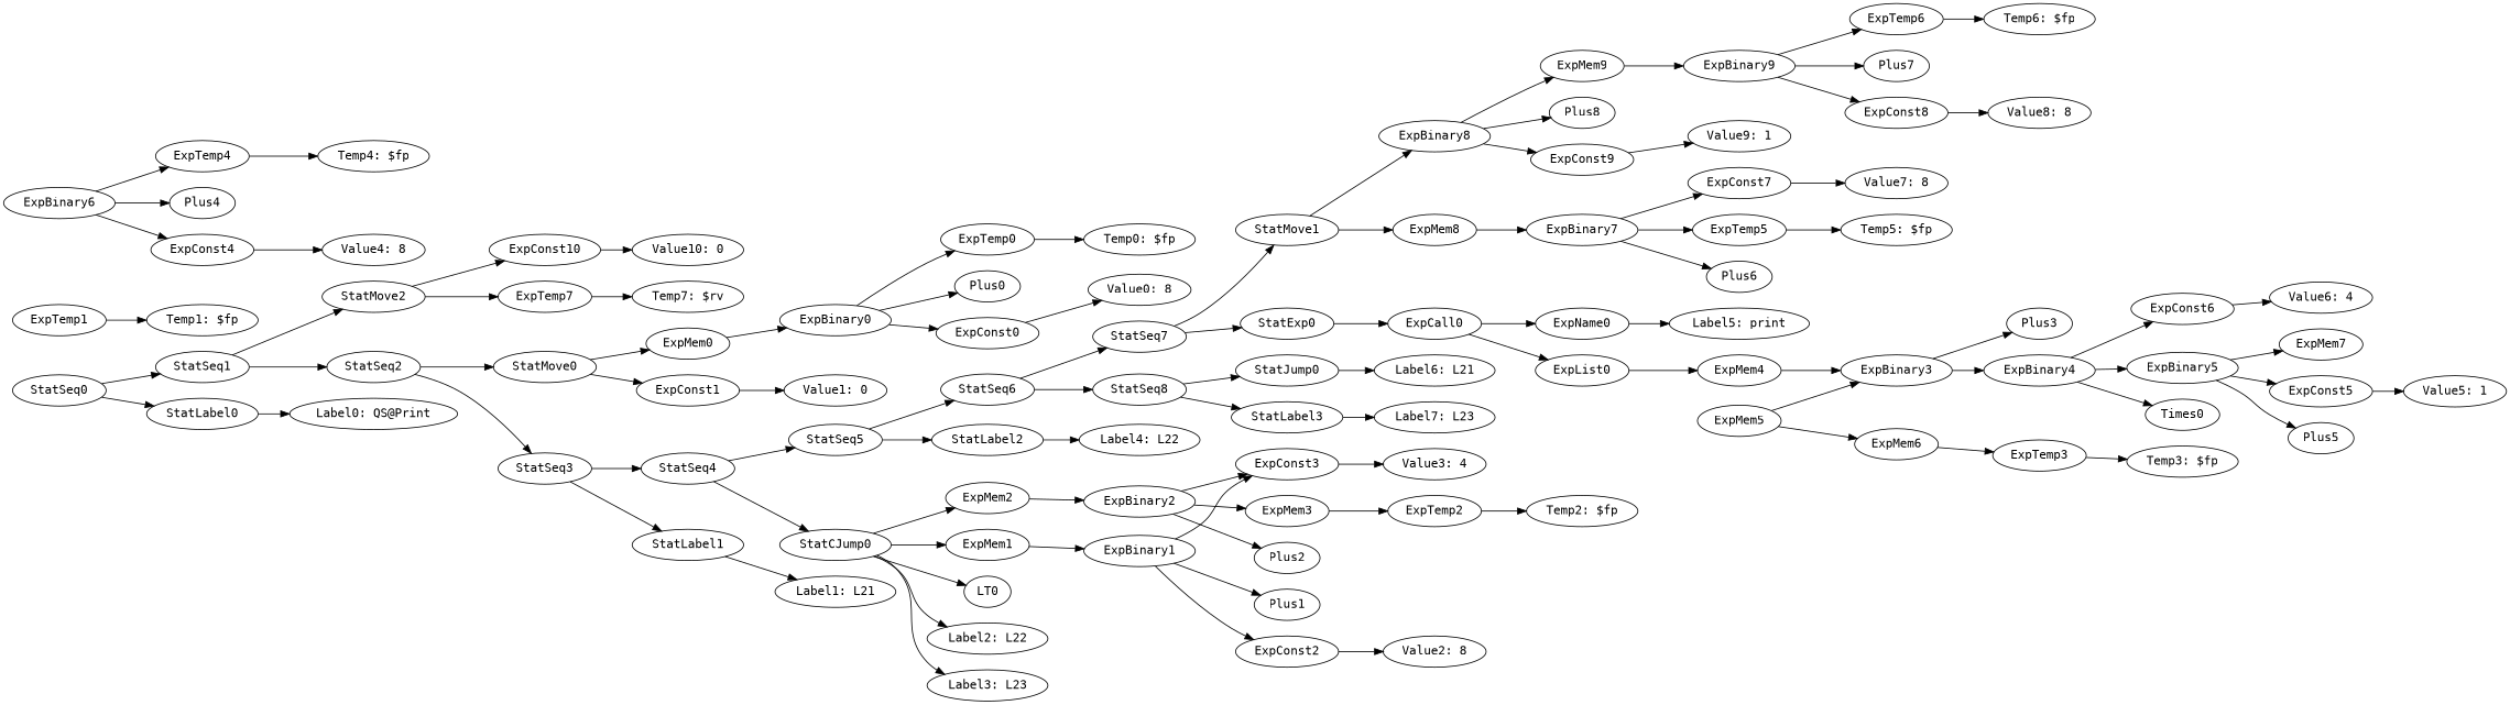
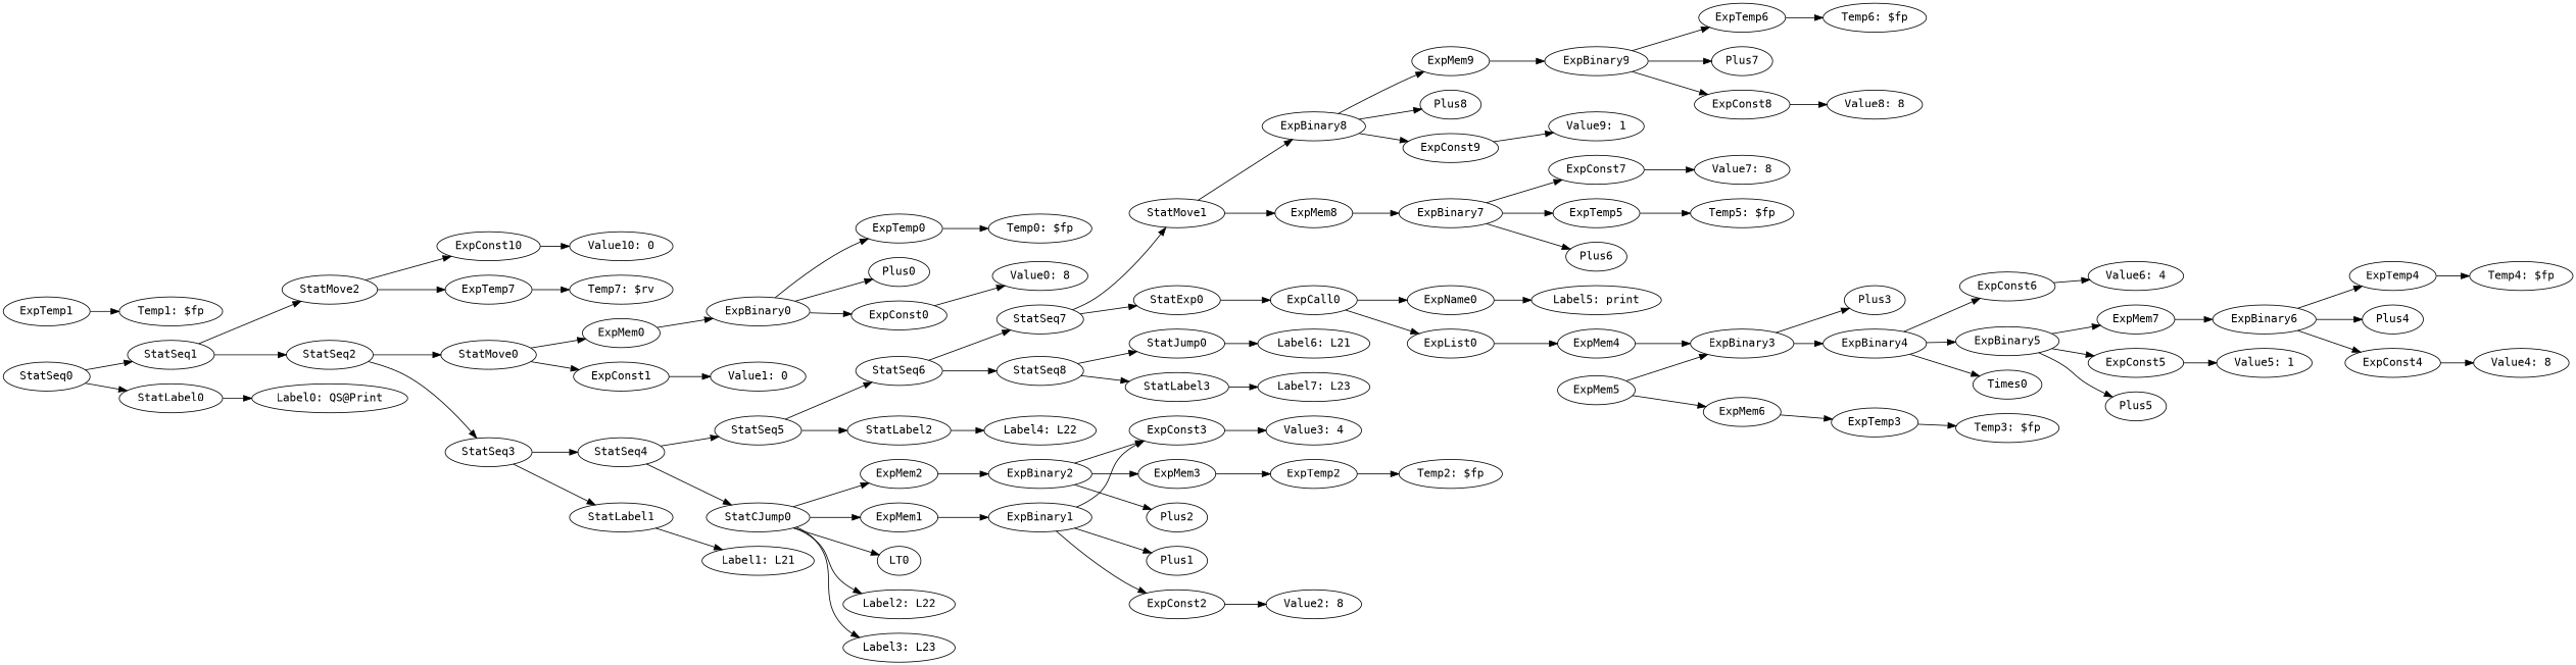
  digraph {
    fontname="DejaVu Sans Mono"
    ordering=out
    rankdir=LR
    node [fontname="DejaVu Sans Mono"]
    edge [fontname="DejaVu Sans Mono"]
    ExpConst10
    "Value10: 0"
    StatMove2
    ExpTemp7
    "Temp7: $rv"
    StatJump0
    "Label6: L21"
    StatSeq6
    StatSeq7
    StatSeq8
    StatMove1
    StatExp0
    StatLabel3
    ExpBinary8
    ExpMem8
    ExpCall0
    "Label7: L23"
    ExpMem9
    Plus8
    ExpConst9
    ExpBinary9
    "Value9: 1"
    ExpTemp6
    Plus7
    ExpConst8
    "Temp6: $fp"
    "Value8: 8"
    ExpBinary7
    ExpConst7
    ExpTemp5
    Plus6
    StatSeq1
    StatSeq2
    StatMove0
    StatSeq3
    ExpMem0
    ExpConst1
    StatSeq4
    StatLabel1
    "Value7: 8"
    "Temp5: $fp"
    ExpTemp2
    "Temp2: $fp"
    ExpConst3
    "Value3: 4"
    ExpTemp1
    "Temp1: $fp"
    StatSeq5
    StatLabel2
    "Label4: L22"
    ExpBinary0
    ExpTemp0
    Plus0
    ExpConst0
    "Temp0: $fp"
    "Value0: 8"
    ExpMem4
    ExpBinary3
    Plus3
    ExpBinary4
    ExpMem5
    ExpMem6
    ExpConst6
    ExpBinary5
    Times0
    StatCJump0
    ExpMem2
    ExpMem1
    LT0
    "Label2: L22"
    "Label3: L23"
    ExpBinary2
    ExpBinary1
    ExpMem3
    Plus2
    "Label1: L21"
    ExpName0
    ExpList0
    "Label5: print"
    "Value1: 0"
    ExpMem7
    ExpBinary6
    ExpTemp4
    Plus4
    ExpConst4
    "Temp4: $fp"
    "Value4: 8"
    ExpTemp3
    "Temp3: $fp"
    StatLabel0
    "Label0: QS@Print"
    Plus1
    ExpConst2
    "Value2: 8"
    "Value6: 4"
    ExpConst5
    Plus5
    "Value5: 1"
    StatSeq0
    ExpConst10 -> "Value10: 0"
    StatMove2 -> ExpConst10
    StatMove2 -> ExpTemp7
    ExpTemp7 -> "Temp7: $rv"
    StatJump0 -> "Label6: L21"
    StatSeq6 -> StatSeq7
    StatSeq6 -> StatSeq8
    StatSeq7 -> StatMove1
    StatSeq7 -> StatExp0
    StatSeq8 -> StatJump0
    StatSeq8 -> StatLabel3
    StatMove1 -> ExpBinary8
    StatMove1 -> ExpMem8
    StatExp0 -> ExpCall0
    StatLabel3 -> "Label7: L23"
    ExpBinary8 -> ExpMem9
    ExpBinary8 -> Plus8
    ExpBinary8 -> ExpConst9
    ExpMem8 -> ExpBinary7
    ExpCall0 -> ExpName0
    ExpCall0 -> ExpList0
    ExpMem9 -> ExpBinary9
    ExpConst9 -> "Value9: 1"
    ExpBinary9 -> ExpTemp6
    ExpBinary9 -> Plus7
    ExpBinary9 -> ExpConst8
    ExpTemp6 -> "Temp6: $fp"
    ExpConst8 -> "Value8: 8"
    ExpBinary7 -> ExpConst7
    ExpBinary7 -> ExpTemp5
    ExpBinary7 -> Plus6
    ExpConst7 -> "Value7: 8"
    ExpTemp5 -> "Temp5: $fp"
    StatSeq1 -> StatMove2
    StatSeq1 -> StatSeq2
    StatSeq2 -> StatMove0
    StatSeq2 -> StatSeq3
    StatMove0 -> ExpMem0
    StatMove0 -> ExpConst1
    StatSeq3 -> StatSeq4
    StatSeq3 -> StatLabel1
    ExpMem0 -> ExpBinary0
    ExpConst1 -> "Value1: 0"
    StatSeq4 -> StatSeq5
    StatSeq4 -> StatCJump0
    StatLabel1 -> "Label1: L21"
    ExpTemp2 -> "Temp2: $fp"
    ExpConst3 -> "Value3: 4"
    ExpTemp1 -> "Temp1: $fp"
    StatSeq5 -> StatSeq6
    StatSeq5 -> StatLabel2
    StatLabel2 -> "Label4: L22"
    ExpBinary0 -> ExpTemp0
    ExpBinary0 -> Plus0
    ExpBinary0 -> ExpConst0
    ExpTemp0 -> "Temp0: $fp"
    ExpConst0 -> "Value0: 8"
    ExpMem4 -> ExpBinary3
    ExpBinary3 -> Plus3
    ExpBinary3 -> ExpBinary4
    ExpBinary4 -> ExpConst6
    ExpBinary4 -> ExpBinary5
    ExpBinary4 -> Times0
    ExpMem5 -> ExpBinary3
    ExpMem5 -> ExpMem6
    ExpMem6 -> ExpTemp3
    ExpConst6 -> "Value6: 4"
    ExpBinary5 -> ExpMem7
    ExpBinary5 -> ExpConst5
    ExpBinary5 -> Plus5
    StatCJump0 -> ExpMem2
    StatCJump0 -> ExpMem1
    StatCJump0 -> LT0
    StatCJump0 -> "Label2: L22"
    StatCJump0 -> "Label3: L23"
    ExpMem2 -> ExpBinary2
    ExpMem1 -> ExpBinary1
    ExpBinary2 -> ExpConst3
    ExpBinary2 -> ExpMem3
    ExpBinary2 -> Plus2
    ExpBinary1 -> ExpConst3
    ExpBinary1 -> Plus1
    ExpBinary1 -> ExpConst2
    ExpMem3 -> ExpTemp2
    ExpName0 -> "Label5: print"
    ExpList0 -> ExpMem4
+   ExpMem7 -> ExpBinary6
    ExpBinary6 -> ExpTemp4
    ExpBinary6 -> Plus4
    ExpBinary6 -> ExpConst4
    ExpTemp4 -> "Temp4: $fp"
    ExpConst4 -> "Value4: 8"
    ExpTemp3 -> "Temp3: $fp"
    StatLabel0 -> "Label0: QS@Print"
    ExpConst2 -> "Value2: 8"
    ExpConst5 -> "Value5: 1"
    StatSeq0 -> StatSeq1
    StatSeq0 -> StatLabel0
  }
